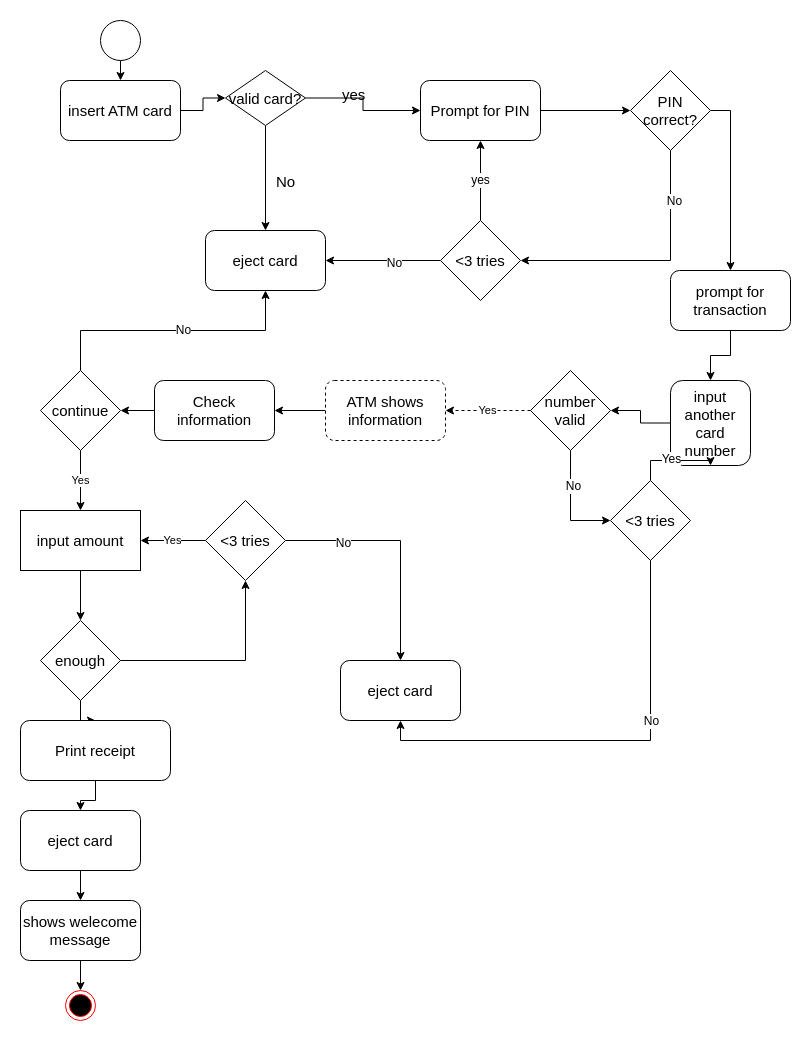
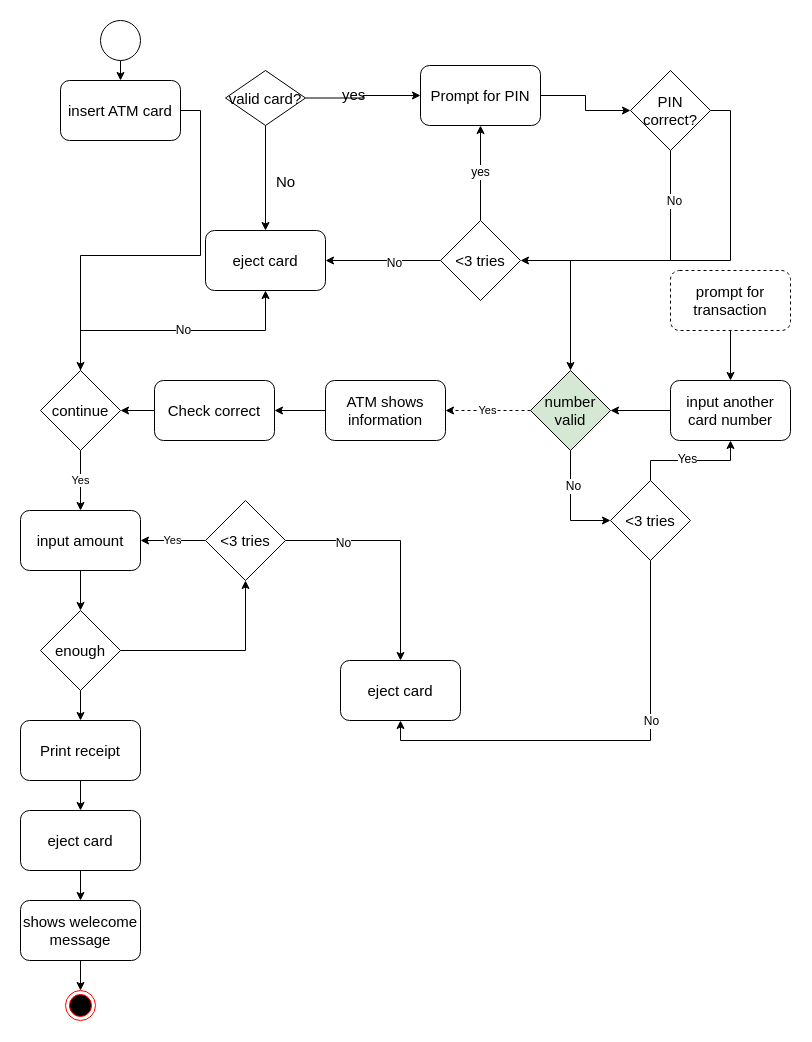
  <mxCell id="0" />
  <mxCell id="1" parent="0" />
- <mxCell id="2" style="edgeStyle=orthogonalEdgeStyle;rounded=0;orthogonalLoop=1;jettySize=auto;html=1;exitX=1;exitY=0.5;exitDx=0;exitDy=0;entryX=0;entryY=0.5;entryDx=0;entryDy=0;fontSize=15;" edge="1" parent="1" source="3" target="6"><mxGeometry relative="1" as="geometry" /></mxCell>
+ <mxCell id="2" style="edgeStyle=orthogonalEdgeStyle;rounded=0;orthogonalLoop=1;jettySize=auto;html=1;exitX=1;exitY=0.5;exitDx=0;exitDy=0;fontSize=15;" edge="1" parent="1" source="3" target="47"><mxGeometry relative="1" as="geometry" /></mxCell>
  <mxCell id="3" value="insert ATM card" style="rounded=1;whiteSpace=wrap;html=1;fontSize=15;" vertex="1" parent="1"><mxGeometry x="60" y="80" width="120" height="60" as="geometry" /></mxCell>
  <mxCell id="4" style="edgeStyle=orthogonalEdgeStyle;rounded=0;orthogonalLoop=1;jettySize=auto;html=1;exitX=1;exitY=0.5;exitDx=0;exitDy=0;entryX=0;entryY=0.5;entryDx=0;entryDy=0;fontSize=15;" edge="1" parent="1" source="6" target="8"><mxGeometry relative="1" as="geometry"><mxPoint x="360" y="110" as="targetPoint" /></mxGeometry></mxCell>
  <mxCell id="5" style="edgeStyle=orthogonalEdgeStyle;rounded=0;orthogonalLoop=1;jettySize=auto;html=1;exitX=0.5;exitY=1;exitDx=0;exitDy=0;entryX=0.5;entryY=0;entryDx=0;entryDy=0;fontSize=15;" edge="1" parent="1" source="6" target="13"><mxGeometry relative="1" as="geometry" /></mxCell>
  <mxCell id="6" value="valid card?" style="rhombus;whiteSpace=wrap;html=1;fontSize=15;" vertex="1" parent="1"><mxGeometry x="225" y="70" width="80" height="55" as="geometry" /></mxCell>
  <mxCell id="7" style="edgeStyle=orthogonalEdgeStyle;rounded=0;orthogonalLoop=1;jettySize=auto;html=1;exitX=1;exitY=0.5;exitDx=0;exitDy=0;entryX=0;entryY=0.5;entryDx=0;entryDy=0;fontSize=15;" edge="1" parent="1" source="8" target="12"><mxGeometry relative="1" as="geometry" /></mxCell>
- <mxCell id="8" value="Prompt for PIN" style="rounded=1;whiteSpace=wrap;html=1;fontSize=15;" vertex="1" parent="1"><mxGeometry x="420" y="80" width="120" height="60" as="geometry" /></mxCell>
+ <mxCell id="8" value="Prompt for PIN" style="rounded=1;whiteSpace=wrap;html=1;fontSize=15;" vertex="1" parent="1"><mxGeometry x="420" y="65" width="120" height="60" as="geometry" /></mxCell>
  <mxCell id="9" style="edgeStyle=orthogonalEdgeStyle;rounded=0;orthogonalLoop=1;jettySize=auto;html=1;exitX=0.5;exitY=1;exitDx=0;exitDy=0;fontSize=15;entryX=0.5;entryY=0;entryDx=0;entryDy=0;" edge="1" parent="1" source="12" target="29"><mxGeometry relative="1" as="geometry"><mxPoint x="560" y="220" as="targetPoint" /><Array as="points"><mxPoint x="670" y="260" /></Array></mxGeometry></mxCell>
  <mxCell id="10" value="No" style="text;html=1;align=center;verticalAlign=middle;resizable=0;points=[];;labelBackgroundColor=#ffffff;" vertex="1" connectable="0" parent="9"><mxGeometry x="-0.615" y="3" relative="1" as="geometry"><mxPoint as="offset" /></mxGeometry></mxCell>
- <mxCell id="11" style="edgeStyle=orthogonalEdgeStyle;rounded=0;orthogonalLoop=1;jettySize=auto;html=1;exitX=1;exitY=0.5;exitDx=0;exitDy=0;entryX=0.5;entryY=0;entryDx=0;entryDy=0;fontSize=15;" edge="1" parent="1" source="12" target="15"><mxGeometry relative="1" as="geometry" /></mxCell>
+ <mxCell id="11" style="edgeStyle=orthogonalEdgeStyle;rounded=0;orthogonalLoop=1;jettySize=auto;html=1;exitX=1;exitY=0.5;exitDx=0;exitDy=0;fontSize=15;" edge="1" parent="1" source="12" target="34"><mxGeometry relative="1" as="geometry" /></mxCell>
  <mxCell id="12" value="PIN correct?" style="rhombus;whiteSpace=wrap;html=1;fontSize=15;" vertex="1" parent="1"><mxGeometry x="630" y="70" width="80" height="80" as="geometry" /></mxCell>
  <mxCell id="13" value="eject card" style="rounded=1;whiteSpace=wrap;html=1;fontSize=15;" vertex="1" parent="1"><mxGeometry x="205" y="230" width="120" height="60" as="geometry" /></mxCell>
  <mxCell id="14" style="edgeStyle=orthogonalEdgeStyle;rounded=0;orthogonalLoop=1;jettySize=auto;html=1;exitX=0.5;exitY=1;exitDx=0;exitDy=0;entryX=0.5;entryY=0;entryDx=0;entryDy=0;fontSize=15;" edge="1" parent="1" source="15" target="22"><mxGeometry relative="1" as="geometry" /></mxCell>
- <mxCell id="15" value="prompt for transaction" style="rounded=1;whiteSpace=wrap;html=1;fontSize=15;" vertex="1" parent="1"><mxGeometry x="670" y="270" width="120" height="60" as="geometry" /></mxCell>
+ <mxCell id="15" value="prompt for transaction" style="rounded=1;whiteSpace=wrap;html=1;fontSize=15;dashed=1;" vertex="1" parent="1"><mxGeometry x="670" y="270" width="120" height="60" as="geometry" /></mxCell>
  <mxCell id="16" value="eject card" style="rounded=1;whiteSpace=wrap;html=1;fontSize=15;" vertex="1" parent="1"><mxGeometry x="340" y="660" width="120" height="60" as="geometry" /></mxCell>
  <mxCell id="17" style="edgeStyle=orthogonalEdgeStyle;rounded=0;orthogonalLoop=1;jettySize=auto;html=1;exitX=0.5;exitY=1;exitDx=0;exitDy=0;entryX=0.5;entryY=0;entryDx=0;entryDy=0;" edge="1" parent="1" source="18" target="30"><mxGeometry relative="1" as="geometry" /></mxCell>
  <mxCell id="18" value="shows welecome message" style="rounded=1;whiteSpace=wrap;html=1;fontSize=15;" vertex="1" parent="1"><mxGeometry x="20" y="900" width="120" height="60" as="geometry" /></mxCell>
  <mxCell id="19" value="yes" style="text;html=1;resizable=0;points=[];autosize=1;align=left;verticalAlign=top;spacingTop=-4;fontSize=15;" vertex="1" parent="1"><mxGeometry x="340" y="83" width="40" height="20" as="geometry" /></mxCell>
  <mxCell id="20" value="No" style="text;html=1;resizable=0;points=[];autosize=1;align=left;verticalAlign=top;spacingTop=-4;fontSize=15;" vertex="1" parent="1"><mxGeometry x="274" y="170" width="30" height="20" as="geometry" /></mxCell>
  <mxCell id="21" style="edgeStyle=orthogonalEdgeStyle;rounded=0;orthogonalLoop=1;jettySize=auto;html=1;exitX=0;exitY=0.5;exitDx=0;exitDy=0;entryX=1;entryY=0.5;entryDx=0;entryDy=0;" edge="1" parent="1" source="22" target="34"><mxGeometry relative="1" as="geometry" /></mxCell>
- <mxCell id="22" value="input another card number" style="rounded=1;whiteSpace=wrap;html=1;fontSize=15;" vertex="1" parent="1"><mxGeometry x="670" y="380" width="80" height="85" as="geometry" /></mxCell>
+ <mxCell id="22" value="input another card number" style="rounded=1;whiteSpace=wrap;html=1;fontSize=15;" vertex="1" parent="1"><mxGeometry x="670" y="380" width="120" height="60" as="geometry" /></mxCell>
  <mxCell id="23" style="edgeStyle=orthogonalEdgeStyle;rounded=0;orthogonalLoop=1;jettySize=auto;html=1;exitX=0.5;exitY=1;exitDx=0;exitDy=0;exitPerimeter=0;entryX=0.5;entryY=0;entryDx=0;entryDy=0;" edge="1" parent="1" source="24" target="3"><mxGeometry relative="1" as="geometry" /></mxCell>
  <mxCell id="24" value="" style="verticalLabelPosition=bottom;verticalAlign=top;html=1;shape=mxgraph.flowchart.on-page_reference;" vertex="1" parent="1"><mxGeometry x="100" y="20" width="40" height="40" as="geometry" /></mxCell>
  <mxCell id="25" value="" style="edgeStyle=orthogonalEdgeStyle;rounded=0;orthogonalLoop=1;jettySize=auto;html=1;" edge="1" parent="1" source="29" target="8"><mxGeometry relative="1" as="geometry" /></mxCell>
  <mxCell id="26" value="yes" style="text;html=1;align=center;verticalAlign=middle;resizable=0;points=[];;labelBackgroundColor=#ffffff;" vertex="1" connectable="0" parent="25"><mxGeometry x="0.029" y="1" relative="1" as="geometry"><mxPoint as="offset" /></mxGeometry></mxCell>
  <mxCell id="27" style="edgeStyle=orthogonalEdgeStyle;rounded=0;orthogonalLoop=1;jettySize=auto;html=1;exitX=0.5;exitY=1;exitDx=0;exitDy=0;entryX=1;entryY=0.5;entryDx=0;entryDy=0;" edge="1" parent="1" source="29" target="13"><mxGeometry relative="1" as="geometry" /></mxCell>
  <mxCell id="28" value="No" style="text;html=1;align=center;verticalAlign=middle;resizable=0;points=[];;labelBackgroundColor=#ffffff;" vertex="1" connectable="0" parent="27"><mxGeometry x="-0.183" y="2" relative="1" as="geometry"><mxPoint as="offset" /></mxGeometry></mxCell>
  <mxCell id="29" value="&amp;lt;3 tries" style="rhombus;whiteSpace=wrap;html=1;fontSize=15;direction=south;" vertex="1" parent="1"><mxGeometry x="440" y="220" width="80" height="80" as="geometry" /></mxCell>
  <mxCell id="30" value="" style="ellipse;html=1;shape=endState;fillColor=#000000;strokeColor=#ff0000;" vertex="1" parent="1"><mxGeometry x="65" y="990" width="30" height="30" as="geometry" /></mxCell>
  <mxCell id="31" value="Yes" style="edgeStyle=orthogonalEdgeStyle;rounded=0;orthogonalLoop=1;jettySize=auto;html=1;exitX=0;exitY=0.5;exitDx=0;exitDy=0;entryX=1;entryY=0.5;entryDx=0;entryDy=0;dashed=1;" edge="1" parent="1" source="34" target="41"><mxGeometry relative="1" as="geometry"><mxPoint x="490" y="410" as="targetPoint" /></mxGeometry></mxCell>
  <mxCell id="32" style="edgeStyle=orthogonalEdgeStyle;rounded=0;orthogonalLoop=1;jettySize=auto;html=1;exitX=0.5;exitY=1;exitDx=0;exitDy=0;entryX=0.5;entryY=1;entryDx=0;entryDy=0;" edge="1" parent="1" source="34" target="39"><mxGeometry relative="1" as="geometry" /></mxCell>
  <mxCell id="33" value="No" style="text;html=1;align=center;verticalAlign=middle;resizable=0;points=[];;labelBackgroundColor=#ffffff;" vertex="1" connectable="0" parent="32"><mxGeometry x="-0.364" y="2" relative="1" as="geometry"><mxPoint as="offset" /></mxGeometry></mxCell>
- <mxCell id="34" value="number&lt;br&gt;valid" style="rhombus;whiteSpace=wrap;html=1;fontSize=15;" vertex="1" parent="1"><mxGeometry x="530" y="370" width="80" height="80" as="geometry" /></mxCell>
+ <mxCell id="34" value="number&lt;br&gt;valid" style="rhombus;whiteSpace=wrap;html=1;fontSize=15;fillColor=#d5e8d4;" vertex="1" parent="1"><mxGeometry x="530" y="370" width="80" height="80" as="geometry" /></mxCell>
  <mxCell id="35" style="edgeStyle=orthogonalEdgeStyle;rounded=0;orthogonalLoop=1;jettySize=auto;html=1;exitX=0;exitY=0.5;exitDx=0;exitDy=0;entryX=0.5;entryY=1;entryDx=0;entryDy=0;" edge="1" parent="1" source="39" target="22"><mxGeometry relative="1" as="geometry" /></mxCell>
  <mxCell id="36" value="Yes" style="text;html=1;align=center;verticalAlign=middle;resizable=0;points=[];;labelBackgroundColor=#ffffff;" vertex="1" connectable="0" parent="35"><mxGeometry x="-0.067" y="2" relative="1" as="geometry"><mxPoint as="offset" /></mxGeometry></mxCell>
  <mxCell id="37" style="edgeStyle=orthogonalEdgeStyle;rounded=0;orthogonalLoop=1;jettySize=auto;html=1;exitX=1;exitY=0.5;exitDx=0;exitDy=0;entryX=0.5;entryY=1;entryDx=0;entryDy=0;" edge="1" parent="1" source="39" target="16"><mxGeometry relative="1" as="geometry" /></mxCell>
  <mxCell id="38" value="No" style="text;html=1;align=center;verticalAlign=middle;resizable=0;points=[];;labelBackgroundColor=#ffffff;" vertex="1" connectable="0" parent="37"><mxGeometry x="-0.287" relative="1" as="geometry"><mxPoint as="offset" /></mxGeometry></mxCell>
  <mxCell id="39" value="&amp;lt;3 tries" style="rhombus;whiteSpace=wrap;html=1;fontSize=15;direction=south;" vertex="1" parent="1"><mxGeometry x="610" y="480" width="80" height="80" as="geometry" /></mxCell>
  <mxCell id="40" style="edgeStyle=orthogonalEdgeStyle;rounded=0;orthogonalLoop=1;jettySize=auto;html=1;exitX=0;exitY=0.5;exitDx=0;exitDy=0;entryX=1;entryY=0.5;entryDx=0;entryDy=0;" edge="1" parent="1" source="41" target="43"><mxGeometry relative="1" as="geometry" /></mxCell>
- <mxCell id="41" value="ATM shows information" style="rounded=1;whiteSpace=wrap;html=1;fontSize=15;dashed=1;" vertex="1" parent="1"><mxGeometry x="325" y="380" width="120" height="60" as="geometry" /></mxCell>
+ <mxCell id="41" value="ATM shows information" style="rounded=1;whiteSpace=wrap;html=1;fontSize=15;" vertex="1" parent="1"><mxGeometry x="325" y="380" width="120" height="60" as="geometry" /></mxCell>
  <mxCell id="42" style="edgeStyle=orthogonalEdgeStyle;rounded=0;orthogonalLoop=1;jettySize=auto;html=1;exitX=0;exitY=0.5;exitDx=0;exitDy=0;" edge="1" parent="1" source="43"><mxGeometry relative="1" as="geometry"><mxPoint x="120" y="410" as="targetPoint" /></mxGeometry></mxCell>
- <mxCell id="43" value="Check information" style="rounded=1;whiteSpace=wrap;html=1;fontSize=15;" vertex="1" parent="1"><mxGeometry x="154" y="380" width="120" height="60" as="geometry" /></mxCell>
+ <mxCell id="43" value="Check correct" style="rounded=1;whiteSpace=wrap;html=1;fontSize=15;" vertex="1" parent="1"><mxGeometry x="154" y="380" width="120" height="60" as="geometry" /></mxCell>
  <mxCell id="44" style="edgeStyle=orthogonalEdgeStyle;rounded=0;orthogonalLoop=1;jettySize=auto;html=1;exitX=0;exitY=0.5;exitDx=0;exitDy=0;entryX=0.5;entryY=1;entryDx=0;entryDy=0;" edge="1" parent="1" source="47" target="13"><mxGeometry relative="1" as="geometry" /></mxCell>
  <mxCell id="45" value="No" style="text;html=1;align=center;verticalAlign=middle;resizable=0;points=[];;labelBackgroundColor=#ffffff;" vertex="1" connectable="0" parent="44"><mxGeometry x="0.072" y="1" relative="1" as="geometry"><mxPoint as="offset" /></mxGeometry></mxCell>
  <mxCell id="46" value="Yes" style="edgeStyle=orthogonalEdgeStyle;rounded=0;orthogonalLoop=1;jettySize=auto;html=1;exitX=1;exitY=0.5;exitDx=0;exitDy=0;entryX=0.5;entryY=0;entryDx=0;entryDy=0;" edge="1" parent="1" source="47" target="49"><mxGeometry relative="1" as="geometry" /></mxCell>
  <mxCell id="47" value="continue" style="rhombus;whiteSpace=wrap;html=1;fontSize=15;direction=south;" vertex="1" parent="1"><mxGeometry x="40" y="370" width="80" height="80" as="geometry" /></mxCell>
  <mxCell id="48" style="edgeStyle=orthogonalEdgeStyle;rounded=0;orthogonalLoop=1;jettySize=auto;html=1;exitX=0.5;exitY=1;exitDx=0;exitDy=0;" edge="1" parent="1" source="49" target="52"><mxGeometry relative="1" as="geometry" /></mxCell>
- <mxCell id="49" value="input amount" style="whiteSpace=wrap;html=1;fontSize=15;rounded=0;" vertex="1" parent="1"><mxGeometry x="20" y="510" width="120" height="60" as="geometry" /></mxCell>
+ <mxCell id="49" value="input amount" style="rounded=1;whiteSpace=wrap;html=1;fontSize=15;" vertex="1" parent="1"><mxGeometry x="20" y="510" width="120" height="60" as="geometry" /></mxCell>
  <mxCell id="50" style="edgeStyle=orthogonalEdgeStyle;rounded=0;orthogonalLoop=1;jettySize=auto;html=1;exitX=0.5;exitY=0;exitDx=0;exitDy=0;entryX=1;entryY=0.5;entryDx=0;entryDy=0;" edge="1" parent="1" source="52" target="56"><mxGeometry relative="1" as="geometry" /></mxCell>
  <mxCell id="51" style="edgeStyle=orthogonalEdgeStyle;rounded=0;orthogonalLoop=1;jettySize=auto;html=1;exitX=1;exitY=0.5;exitDx=0;exitDy=0;" edge="1" parent="1" source="52" target="58"><mxGeometry relative="1" as="geometry" /></mxCell>
- <mxCell id="52" value="enough" style="rhombus;whiteSpace=wrap;html=1;fontSize=15;direction=south;" vertex="1" parent="1"><mxGeometry x="40" y="620" width="80" height="80" as="geometry" /></mxCell>
+ <mxCell id="52" value="enough" style="rhombus;whiteSpace=wrap;html=1;fontSize=15;direction=south;" vertex="1" parent="1"><mxGeometry x="40" y="610" width="80" height="80" as="geometry" /></mxCell>
  <mxCell id="53" value="Yes" style="edgeStyle=orthogonalEdgeStyle;rounded=0;orthogonalLoop=1;jettySize=auto;html=1;exitX=0.5;exitY=1;exitDx=0;exitDy=0;entryX=1;entryY=0.5;entryDx=0;entryDy=0;" edge="1" parent="1" source="56" target="49"><mxGeometry relative="1" as="geometry" /></mxCell>
  <mxCell id="54" style="edgeStyle=orthogonalEdgeStyle;rounded=0;orthogonalLoop=1;jettySize=auto;html=1;exitX=0.5;exitY=0;exitDx=0;exitDy=0;" edge="1" parent="1" source="56" target="16"><mxGeometry relative="1" as="geometry" /></mxCell>
  <mxCell id="55" value="No" style="text;html=1;align=center;verticalAlign=middle;resizable=0;points=[];;labelBackgroundColor=#ffffff;" vertex="1" connectable="0" parent="54"><mxGeometry x="-0.515" y="-2" relative="1" as="geometry"><mxPoint as="offset" /></mxGeometry></mxCell>
  <mxCell id="56" value="&amp;lt;3 tries" style="rhombus;whiteSpace=wrap;html=1;fontSize=15;direction=south;" vertex="1" parent="1"><mxGeometry x="205" y="500" width="80" height="80" as="geometry" /></mxCell>
  <mxCell id="57" style="edgeStyle=orthogonalEdgeStyle;rounded=0;orthogonalLoop=1;jettySize=auto;html=1;exitX=0.5;exitY=1;exitDx=0;exitDy=0;" edge="1" parent="1" source="58" target="60"><mxGeometry relative="1" as="geometry" /></mxCell>
- <mxCell id="58" value="Print receipt" style="rounded=1;whiteSpace=wrap;html=1;fontSize=15;" vertex="1" parent="1"><mxGeometry x="20" y="720" width="150" height="60" as="geometry" /></mxCell>
+ <mxCell id="58" value="Print receipt" style="rounded=1;whiteSpace=wrap;html=1;fontSize=15;" vertex="1" parent="1"><mxGeometry x="20" y="720" width="120" height="60" as="geometry" /></mxCell>
  <mxCell id="59" style="edgeStyle=orthogonalEdgeStyle;rounded=0;orthogonalLoop=1;jettySize=auto;html=1;exitX=0.5;exitY=1;exitDx=0;exitDy=0;" edge="1" parent="1" source="60" target="18"><mxGeometry relative="1" as="geometry" /></mxCell>
  <mxCell id="60" value="eject card" style="rounded=1;whiteSpace=wrap;html=1;fontSize=15;" vertex="1" parent="1"><mxGeometry x="20" y="810" width="120" height="60" as="geometry" /></mxCell>
